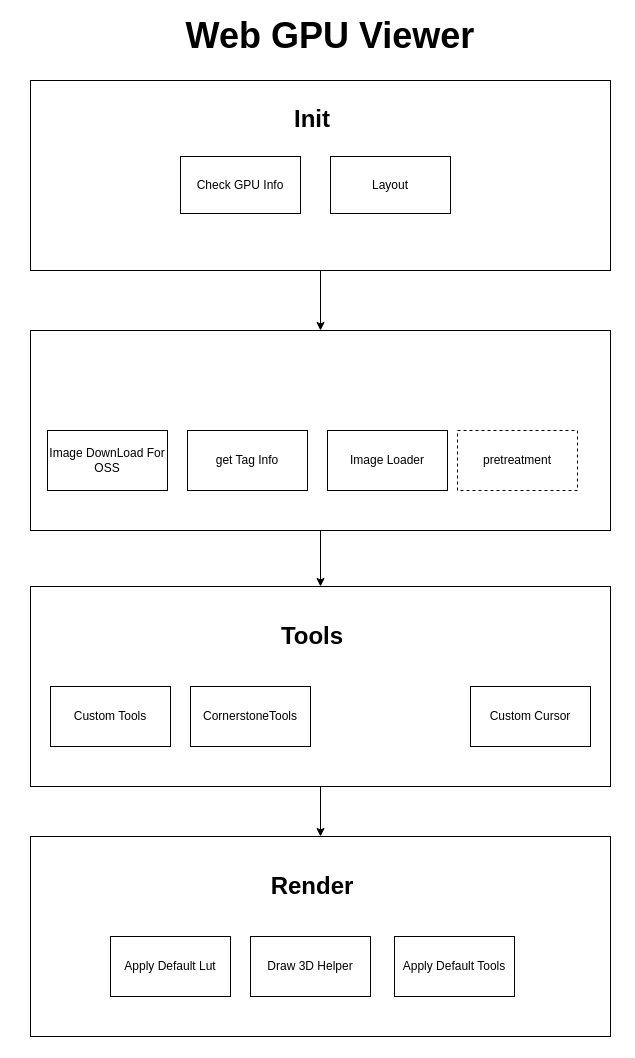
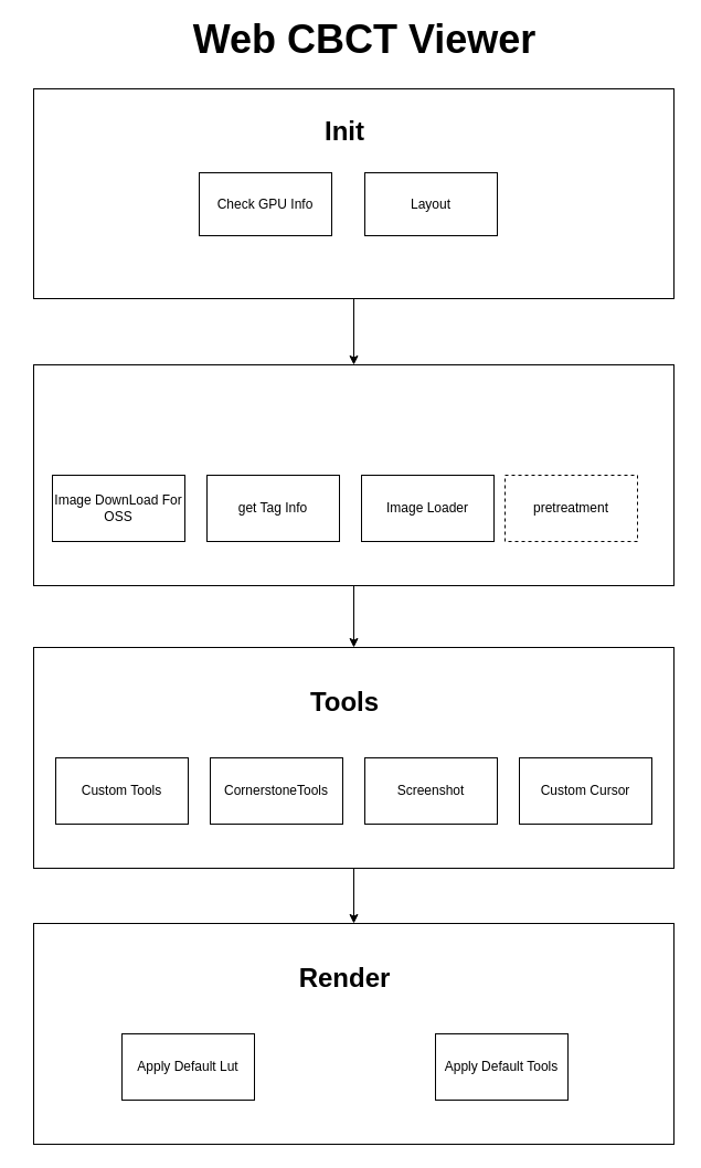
  <mxCell id="0" />
  <mxCell id="1" parent="0" />
- <mxCell id="2" value="&lt;b&gt;&lt;font style=&quot;font-size: 36px;&quot;&gt;Web GPU Viewer&lt;/font&gt;&lt;/b&gt;" style="text;html=1;align=center;verticalAlign=middle;whiteSpace=wrap;rounded=0;" vertex="1" parent="1"><mxGeometry x="47" y="20" width="566" height="30" as="geometry" /></mxCell>
+ <mxCell id="2" value="&lt;b&gt;&lt;font style=&quot;font-size: 36px;&quot;&gt;Web CBCT Viewer&lt;/font&gt;&lt;/b&gt;" style="text;html=1;align=center;verticalAlign=middle;whiteSpace=wrap;rounded=0;" vertex="1" parent="1"><mxGeometry x="47" y="20" width="566" height="30" as="geometry" /></mxCell>
  <mxCell id="3" value="" style="group" vertex="1" connectable="0" parent="1"><mxGeometry x="20" y="580" width="580" height="340" as="geometry" /></mxCell>
  <mxCell id="4" value="" style="group" vertex="1" connectable="0" parent="1"><mxGeometry x="30" y="836" width="580" height="200" as="geometry" /></mxCell>
  <mxCell id="5" value="" style="rounded=0;whiteSpace=wrap;html=1;" vertex="1" parent="4"><mxGeometry width="580" height="200" as="geometry" /></mxCell>
  <mxCell id="6" value="&lt;font style=&quot;font-size: 24px;&quot;&gt;&lt;b&gt;Render&lt;/b&gt;&lt;/font&gt;" style="text;html=1;align=center;verticalAlign=middle;whiteSpace=wrap;rounded=0;" vertex="1" parent="4"><mxGeometry x="197" y="20" width="170" height="60" as="geometry" /></mxCell>
  <mxCell id="7" value="Apply Default Lut" style="rounded=0;whiteSpace=wrap;html=1;" vertex="1" parent="4"><mxGeometry x="80" y="100" width="120" height="60" as="geometry" /></mxCell>
- <mxCell id="8" value="Draw 3D Helper" style="rounded=0;whiteSpace=wrap;html=1;" vertex="1" parent="4"><mxGeometry x="220" y="100" width="120" height="60" as="geometry" /></mxCell>
  <mxCell id="9" value="Apply Default Tools" style="rounded=0;whiteSpace=wrap;html=1;" vertex="1" parent="4"><mxGeometry x="364" y="100" width="120" height="60" as="geometry" /></mxCell>
  <mxCell id="10" value="" style="group" vertex="1" connectable="0" parent="1"><mxGeometry x="30" y="80" width="580" height="190" as="geometry" /></mxCell>
  <mxCell id="11" value="" style="rounded=0;whiteSpace=wrap;html=1;" vertex="1" parent="10"><mxGeometry width="580" height="190" as="geometry" /></mxCell>
  <mxCell id="12" value="&lt;font style=&quot;font-size: 24px;&quot;&gt;&lt;b&gt;Init&lt;/b&gt;&lt;/font&gt;" style="text;html=1;align=center;verticalAlign=middle;whiteSpace=wrap;rounded=0;" vertex="1" parent="10"><mxGeometry x="197" y="10" width="170" height="57" as="geometry" /></mxCell>
  <mxCell id="13" value="Check GPU Info" style="rounded=0;whiteSpace=wrap;html=1;" vertex="1" parent="10"><mxGeometry x="150" y="76" width="120" height="57" as="geometry" /></mxCell>
  <mxCell id="14" value="Layout" style="rounded=0;whiteSpace=wrap;html=1;" vertex="1" parent="10"><mxGeometry x="300" y="76" width="120" height="57" as="geometry" /></mxCell>
  <mxCell id="15" value="" style="group" vertex="1" connectable="0" parent="1"><mxGeometry x="30" y="330" width="580" height="200" as="geometry" /></mxCell>
  <mxCell id="16" value="" style="rounded=0;whiteSpace=wrap;html=1;" vertex="1" parent="15"><mxGeometry width="580" height="200" as="geometry" /></mxCell>
  <mxCell id="17" value="Image DownLoad For OSS" style="rounded=0;whiteSpace=wrap;html=1;" vertex="1" parent="15"><mxGeometry x="17" y="100" width="120" height="60" as="geometry" /></mxCell>
  <mxCell id="18" value="get Tag Info" style="rounded=0;whiteSpace=wrap;html=1;" vertex="1" parent="15"><mxGeometry x="157" y="100" width="120" height="60" as="geometry" /></mxCell>
  <mxCell id="19" value="Image Loader" style="rounded=0;whiteSpace=wrap;html=1;" vertex="1" parent="15"><mxGeometry x="297" y="100" width="120" height="60" as="geometry" /></mxCell>
  <mxCell id="20" value="pretreatment" style="rounded=0;whiteSpace=wrap;html=1;dashed=1;" vertex="1" parent="15"><mxGeometry x="427" y="100" width="120" height="60" as="geometry" /></mxCell>
  <mxCell id="21" value="" style="group" vertex="1" connectable="0" parent="1"><mxGeometry x="30" y="586" width="580" height="200" as="geometry" /></mxCell>
  <mxCell id="22" value="" style="rounded=0;whiteSpace=wrap;html=1;" vertex="1" parent="21"><mxGeometry width="580" height="200" as="geometry" /></mxCell>
  <mxCell id="23" value="&lt;font style=&quot;font-size: 24px;&quot;&gt;&lt;b&gt;Tools&lt;/b&gt;&lt;/font&gt;" style="text;html=1;align=center;verticalAlign=middle;whiteSpace=wrap;rounded=0;" vertex="1" parent="21"><mxGeometry x="197" y="20" width="170" height="60" as="geometry" /></mxCell>
+ <mxCell id="24" value="Screenshot" style="rounded=0;whiteSpace=wrap;html=1;" vertex="1" parent="21"><mxGeometry x="300" y="100" width="120" height="60" as="geometry" /></mxCell>
  <mxCell id="25" value="CornerstoneTools" style="rounded=0;whiteSpace=wrap;html=1;" vertex="1" parent="21"><mxGeometry x="160" y="100" width="120" height="60" as="geometry" /></mxCell>
  <mxCell id="26" value="Custom Cursor" style="whiteSpace=wrap;html=1;rounded=0;" vertex="1" parent="21"><mxGeometry x="440" y="100" width="120" height="60" as="geometry" /></mxCell>
  <mxCell id="27" value="Custom Tools" style="rounded=0;whiteSpace=wrap;html=1;" vertex="1" parent="21"><mxGeometry x="20" y="100" width="120" height="60" as="geometry" /></mxCell>
  <mxCell id="28" style="edgeStyle=orthogonalEdgeStyle;rounded=0;orthogonalLoop=1;jettySize=auto;html=1;exitX=0.5;exitY=1;exitDx=0;exitDy=0;entryX=0.5;entryY=0;entryDx=0;entryDy=0;" edge="1" parent="1" source="11" target="16"><mxGeometry relative="1" as="geometry" /></mxCell>
  <mxCell id="29" style="edgeStyle=orthogonalEdgeStyle;rounded=0;orthogonalLoop=1;jettySize=auto;html=1;exitX=0.5;exitY=1;exitDx=0;exitDy=0;entryX=0.5;entryY=0;entryDx=0;entryDy=0;" edge="1" parent="1" source="16" target="22"><mxGeometry relative="1" as="geometry" /></mxCell>
  <mxCell id="30" style="edgeStyle=orthogonalEdgeStyle;rounded=0;orthogonalLoop=1;jettySize=auto;html=1;exitX=0.5;exitY=1;exitDx=0;exitDy=0;entryX=0.5;entryY=0;entryDx=0;entryDy=0;" edge="1" parent="1" source="22" target="5"><mxGeometry relative="1" as="geometry" /></mxCell>
